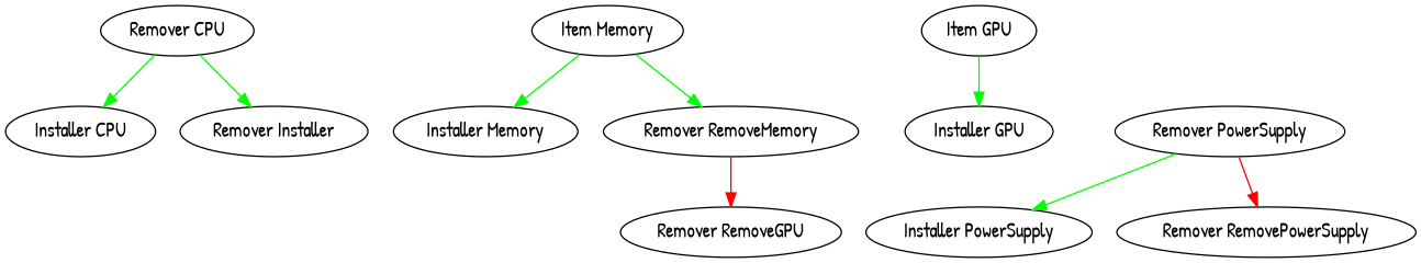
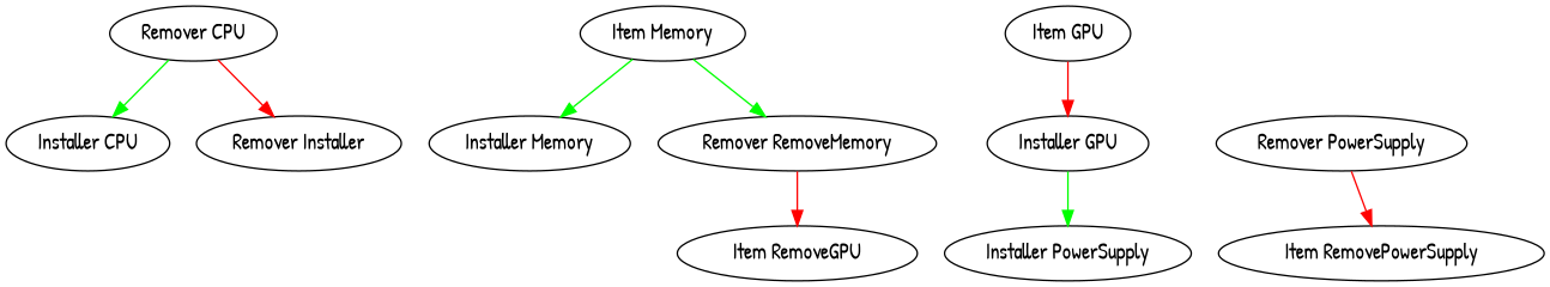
  digraph {
    fontname="Patrick Hand"
    node [fontname="Patrick Hand"]
    edge [color=green fontname="Patrick Hand"]
    n1 [label="Remover CPU"]
    "Installer CPU"
    n3 [label="Remover Installer"]
    "Item Memory"
    "Installer Memory"
    "Remover RemoveMemory"
-   "Remover RemoveGPU"
+   "Remover RemoveGPU" [label="Item RemoveGPU"]
    "Item GPU"
    "Installer GPU"
    n10 [label="Remover PowerSupply"]
    "Installer PowerSupply"
-   "Remover RemovePowerSupply"
+   "Remover RemovePowerSupply" [label="Item RemovePowerSupply"]
    n1 -> "Installer CPU"
-   n1 -> n3
+   n1 -> n3 [color=red]
    "Item Memory" -> "Installer Memory"
    "Item Memory" -> "Remover RemoveMemory"
    "Remover RemoveMemory" -> "Remover RemoveGPU" [color=red]
-   "Item GPU" -> "Installer GPU"
-   n10 -> "Installer PowerSupply"
+   "Item GPU" -> "Installer GPU" [color=red]
+   "Installer GPU" -> "Installer PowerSupply"
    n10 -> "Remover RemovePowerSupply" [color=red]
  }
